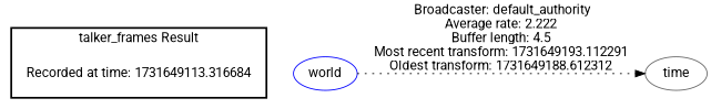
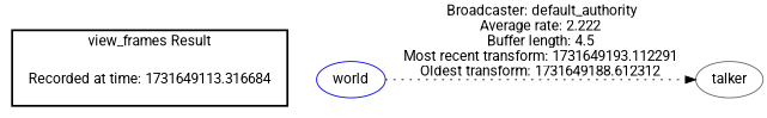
  digraph {
    fontname=Roboto
    rankdir=LR
    node [color=blue fontname=Roboto]
    edge [fontname=Roboto]
    n1 [label="Recorded at time: 1731649113.316684" shape=plaintext]
    world
-   talker [color=gray40 label=time]
+   talker [color=gray40]
    subgraph cluster_1 {
      color=black
-     label="talker_frames Result"
+     label="view_frames Result"
      style=bold
      n1
    }
    n1 -> world [style=invis]
    world -> talker [label=" Broadcaster: default_authority\nAverage rate: 2.222\nBuffer length: 4.5\nMost recent transform: 1731649193.112291\nOldest transform: 1731649188.612312\n" style=dotted]
  }
